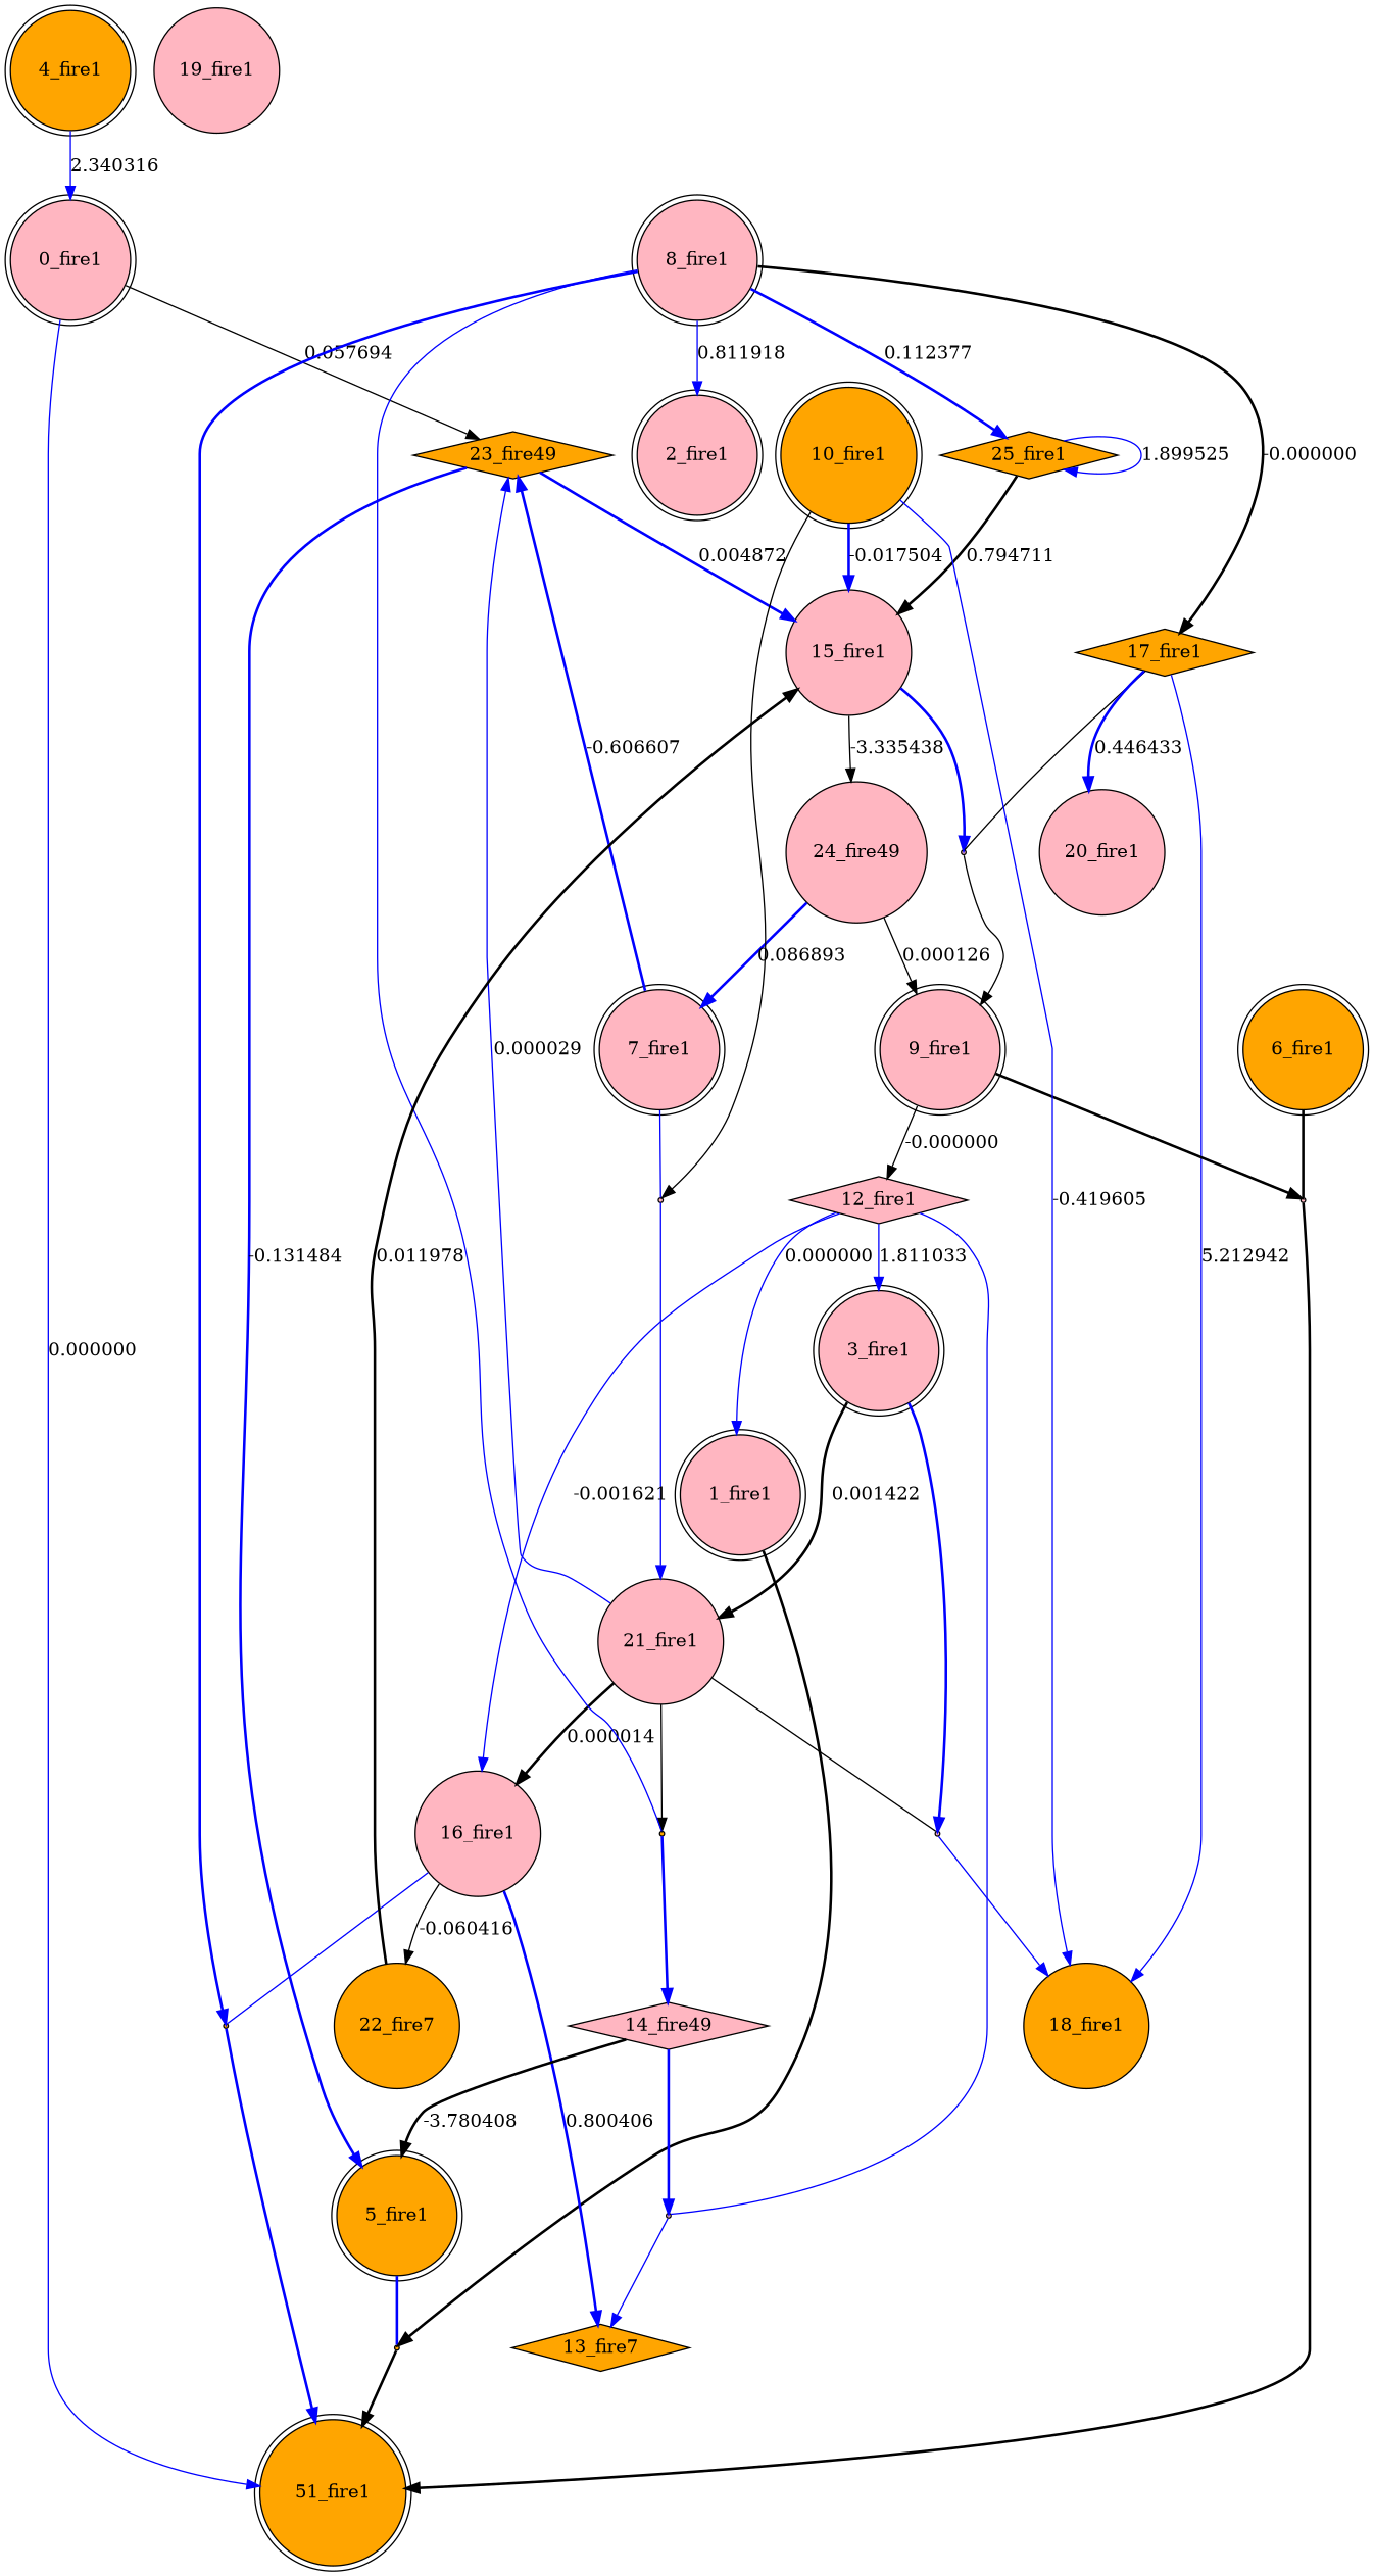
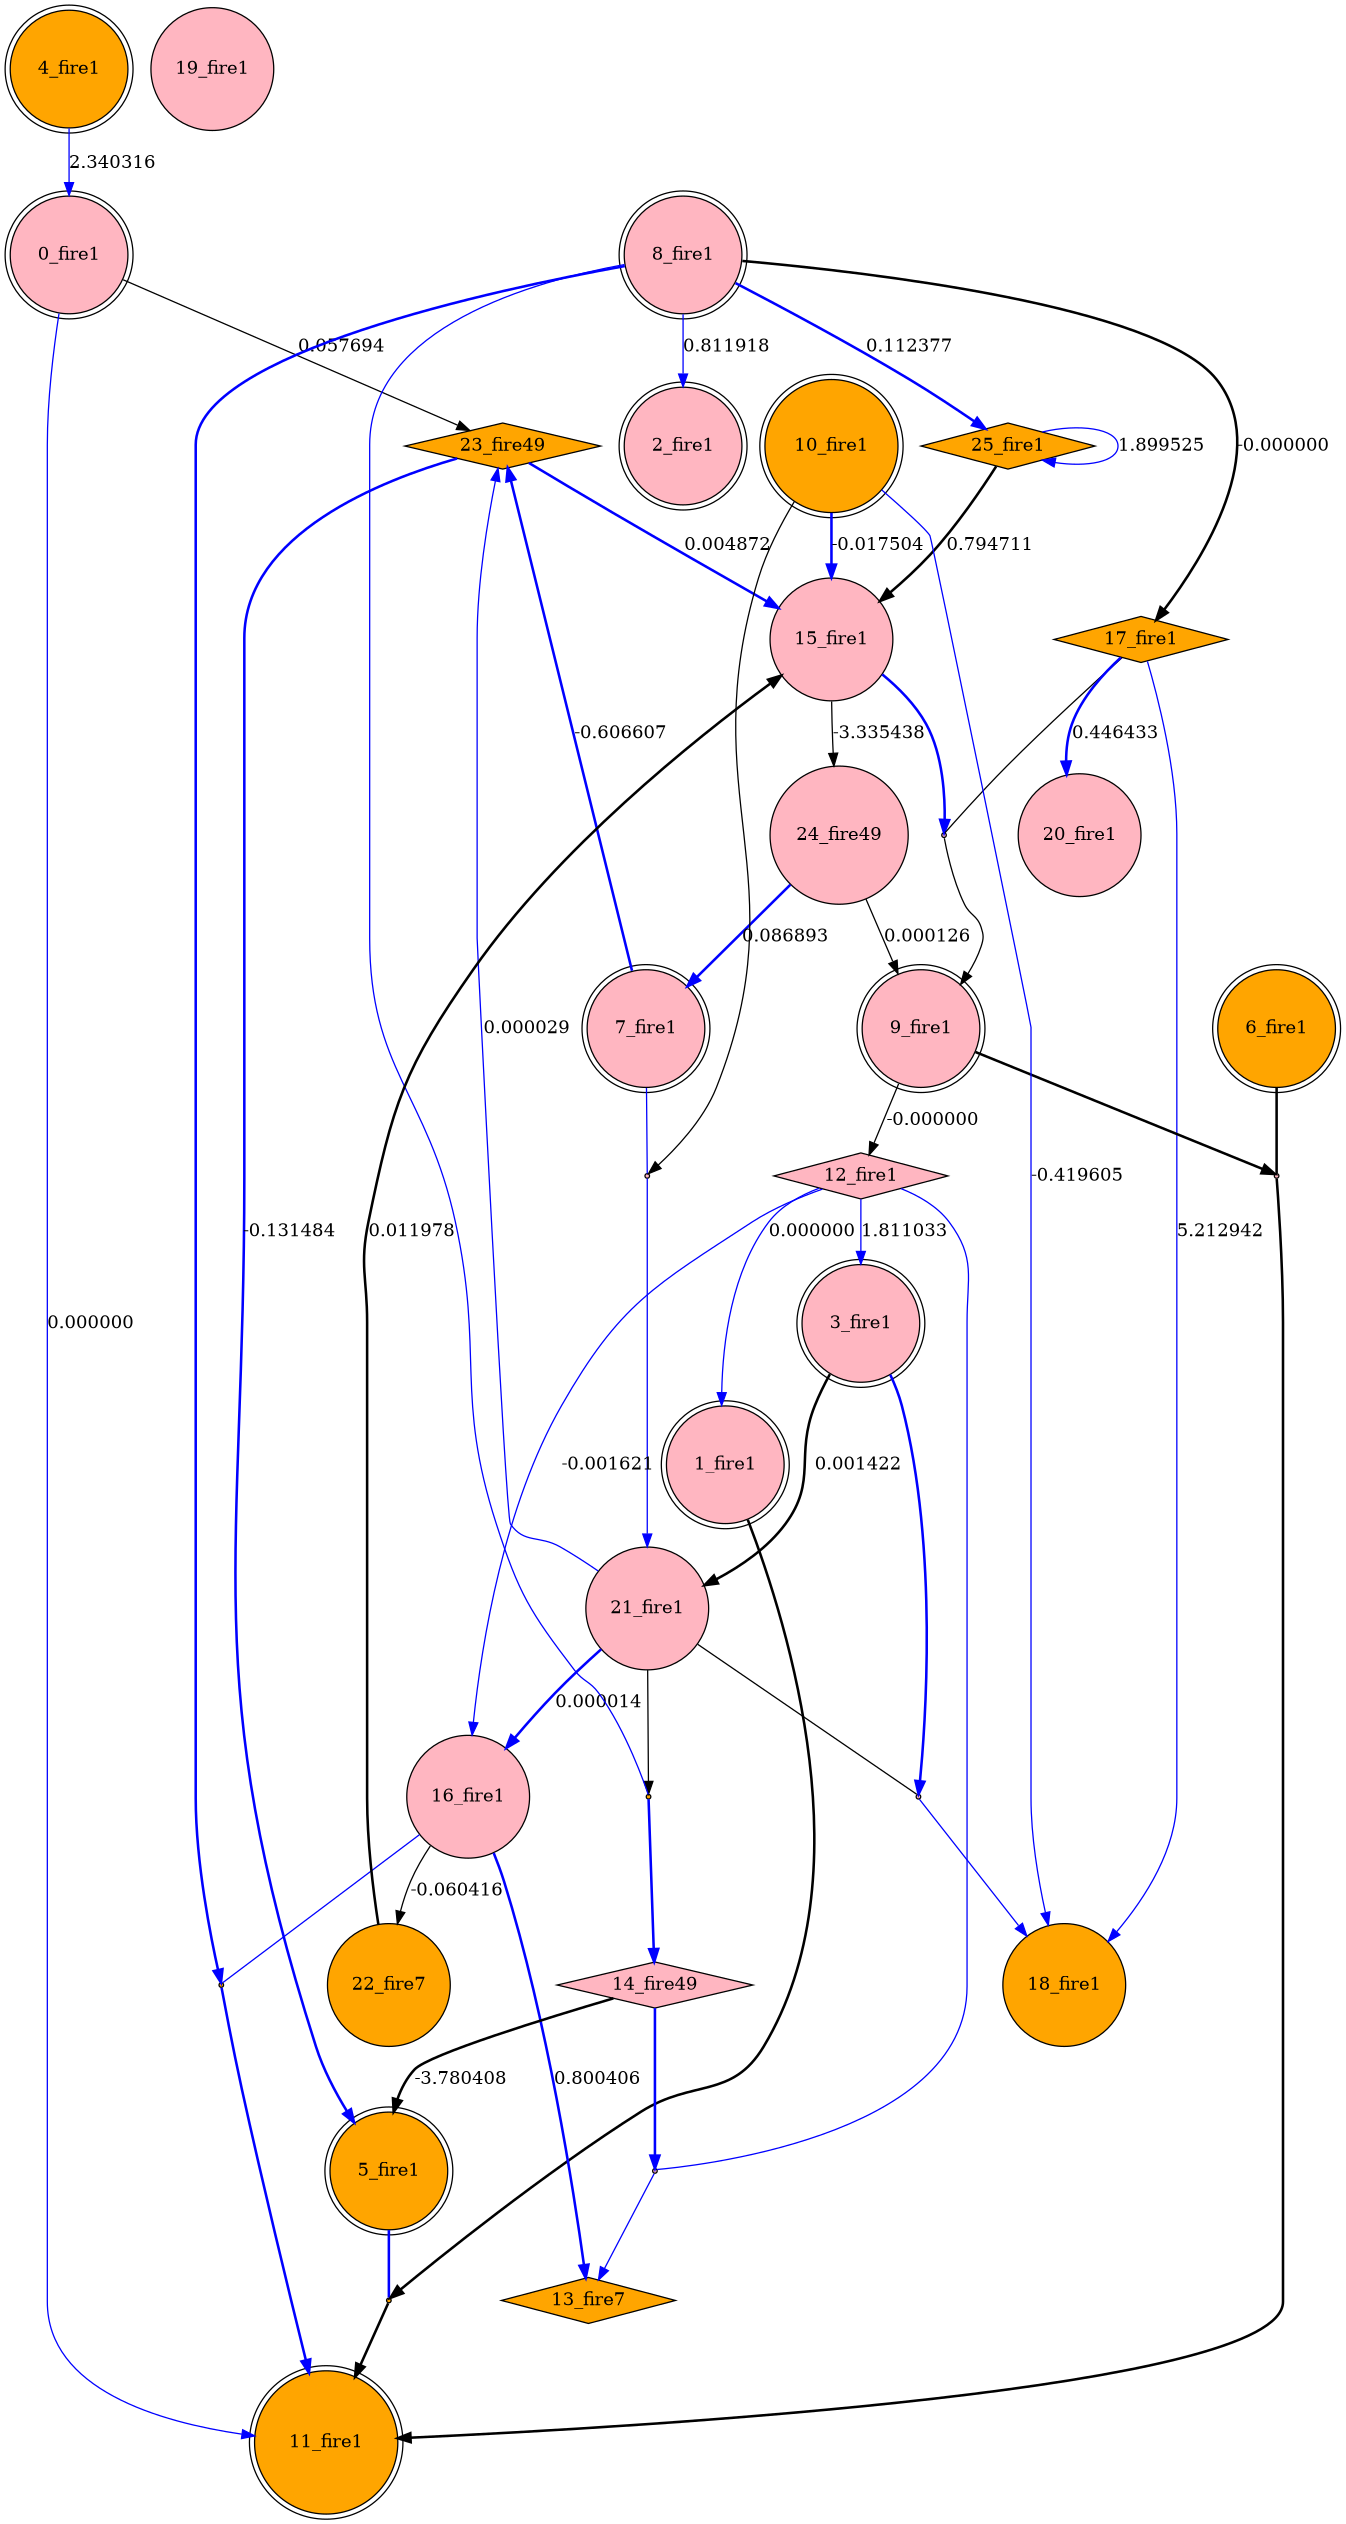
  digraph {
    node [fillcolor=lightpink shape=doublecircle style=filled]
    edge [color=blue style=solid]
    n1 [label="0_fire1"]
-   n2 [fillcolor=orange label="51_fire1"]
+   n2 [fillcolor=orange label="11_fire1"]
    n3 [fillcolor=orange label="23_fire49" shape=diamond]
    n4 [fillcolor=orange label="5_fire1"]
    n5 [label="15_fire1" shape=circle]
    n6 [label="1_fire1"]
    27 [fillcolor=orange shape=point]
    n8 [label="2_fire1"]
    n9 [label="3_fire1"]
    n10 [label="21_fire1" shape=circle]
    34 [shape=point]
    30 [fillcolor=orange shape=point]
    n13 [label="16_fire1" shape=circle]
    n14 [fillcolor=orange label="18_fire1" shape=circle]
    n15 [fillcolor=orange label="4_fire1"]
    n16 [fillcolor=orange label="6_fire1"]
    29 [shape=point]
    n18 [label="7_fire1"]
    32 [shape=point]
    n20 [label="8_fire1"]
    n21 [fillcolor=orange label="17_fire1" shape=diamond]
    n22 [fillcolor=orange label="25_fire1" shape=diamond]
    28 [fillcolor=orange shape=point]
    31 [shape=point]
    n25 [label="20_fire1" shape=circle]
    n26 [label="14_fire49" shape=diamond]
    n27 [label="9_fire1"]
    n28 [label="12_fire1" shape=diamond]
    33 [shape=point]
    n30 [label="24_fire49" shape=circle]
    n31 [fillcolor=orange label="10_fire1"]
    n32 [fillcolor=orange label="13_fire7" shape=diamond]
    n33 [fillcolor=orange label="22_fire7" shape=circle]
    n34 [label="19_fire1" shape=circle]
    n1 -> n2 [label=0.000000]
    n1 -> n3 [color=black label=0.057694]
    n3 -> n4 [label=-0.131484 style=bold]
    n3 -> n5 [label=0.004872 style=bold]
    n4 -> 27 [dir=none style=bold]
    n5 -> 31 [style=bold]
    n5 -> n30 [color=black label=-3.335438]
    n6 -> 27 [color=black style=bold]
    27 -> n2 [color=black style=bold]
    n9 -> n10 [color=black label=0.001422 style=bold]
    n9 -> 34 [style=bold]
    n10 -> n3 [label=0.000029]
    n10 -> 34 [color=black dir=none]
    n10 -> 30 [color=black]
-   n10 -> n13 [color=black label=0.000014 style=bold]
+   n10 -> n13 [label=0.000014 style=bold]
    34 -> n14
    30 -> n26 [style=bold]
    n13 -> 28 [dir=none]
    n13 -> n32 [label=0.800406 style=bold]
    n13 -> n33 [color=black label=-0.060416]
    n15 -> n1 [label=2.340316]
    n16 -> 29 [color=black dir=none style=bold]
    29 -> n2 [color=black style=bold]
    n18 -> n3 [label=-0.606607 style=bold]
    n18 -> 32 [dir=none]
    32 -> n10
    n20 -> n8 [label=0.811918]
    n20 -> 30 [dir=none]
    n20 -> n21 [color=black label=-0.000000 style=bold]
    n20 -> n22 [label=0.112377 style=bold]
    n20 -> 28 [style=bold]
    n21 -> n14 [label=5.212942]
    n21 -> 31 [color=black dir=none]
    n21 -> n25 [label=0.446433 style=bold]
    n22 -> n5 [color=black label=0.794711 style=bold]
    n22 -> n22 [label=1.899525]
    28 -> n2 [style=bold]
    31 -> n27 [color=black]
    n26 -> n4 [color=black label=-3.780408 style=bold]
    n26 -> 33 [style=bold]
    n27 -> 29 [color=black style=bold]
    n27 -> n28 [color=black label=-0.000000]
    n28 -> n6 [label=0.000000]
    n28 -> n9 [label=1.811033]
    n28 -> n13 [label=-0.001621]
    n28 -> 33 [dir=none]
    33 -> n32
    n30 -> n18 [label=0.086893 style=bold]
    n30 -> n27 [color=black label=0.000126]
    n31 -> n5 [label=-0.017504 style=bold]
    n31 -> n14 [label=-0.419605]
    n31 -> 32 [color=black]
    n33 -> n5 [color=black label=0.011978 style=bold]
  }
